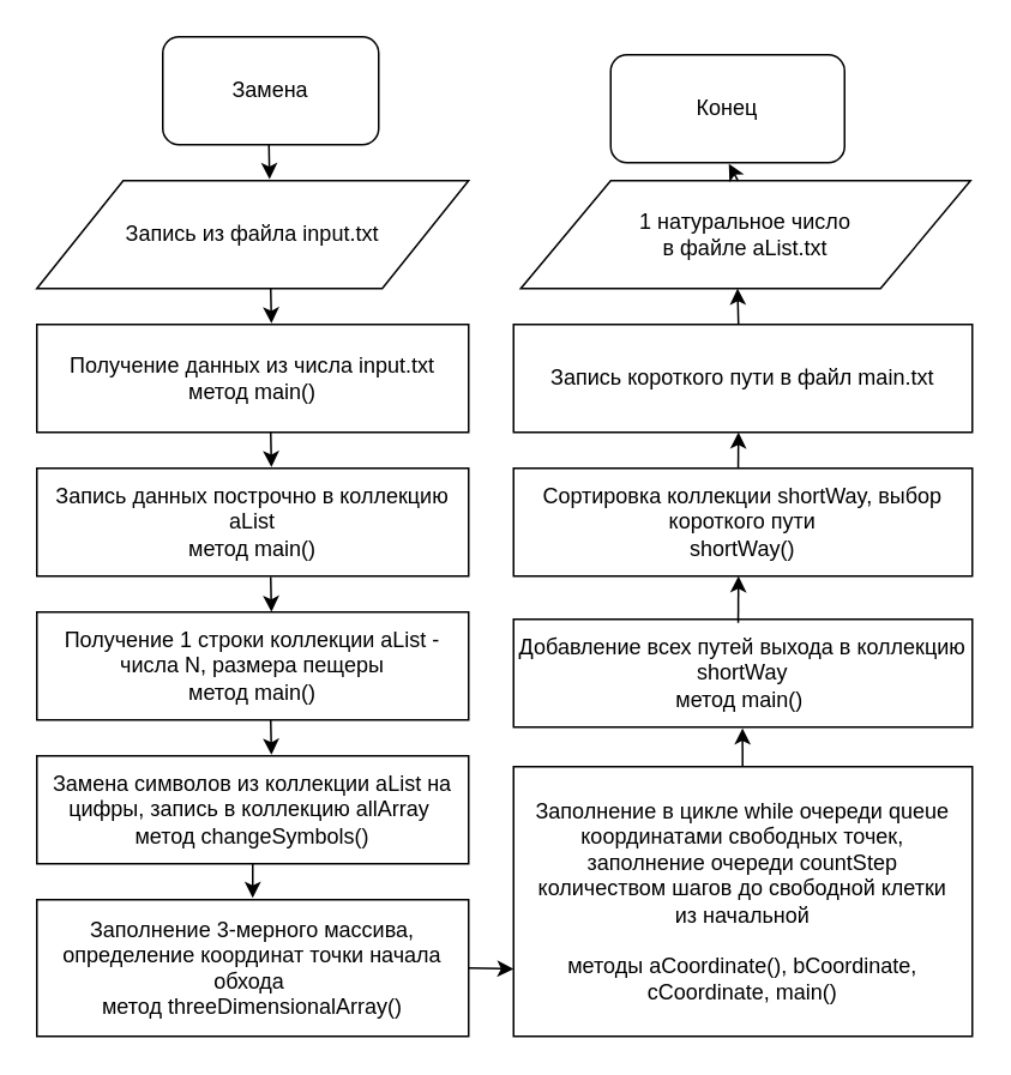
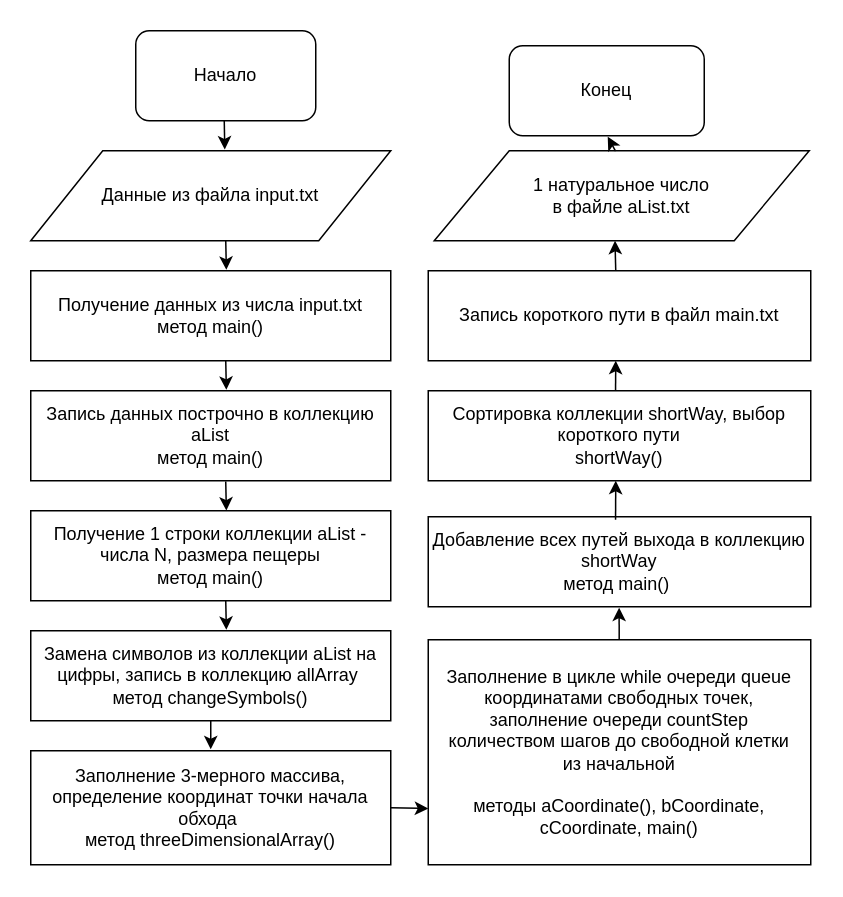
  <mxCell id="0" />
  <mxCell id="1" parent="0" />
- <mxCell id="2" value="Замена" style="rounded=1;whiteSpace=wrap;html=1;" vertex="1" parent="1"><mxGeometry x="90" y="20" width="120" height="60" as="geometry" /></mxCell>
- <mxCell id="3" value="Запись из файла input.txt" style="shape=parallelogram;perimeter=parallelogramPerimeter;whiteSpace=wrap;html=1;" vertex="1" parent="1"><mxGeometry x="20" y="100" width="240" height="60" as="geometry" /></mxCell>
+ <mxCell id="2" value="Начало" style="rounded=1;whiteSpace=wrap;html=1;" vertex="1" parent="1"><mxGeometry x="90" y="20" width="120" height="60" as="geometry" /></mxCell>
+ <mxCell id="3" value="Данные из файла input.txt" style="shape=parallelogram;perimeter=parallelogramPerimeter;whiteSpace=wrap;html=1;" vertex="1" parent="1"><mxGeometry x="20" y="100" width="240" height="60" as="geometry" /></mxCell>
  <mxCell id="4" value="Запись данных построчно в коллекцию aList&lt;br&gt;метод main()&lt;br&gt;" style="rounded=0;whiteSpace=wrap;html=1;" vertex="1" parent="1"><mxGeometry x="20" y="260" width="240" height="60" as="geometry" /></mxCell>
  <mxCell id="5" value="Получение 1 строки коллекции aList - числа N, размера пещеры&lt;br&gt;метод main()&lt;br&gt;" style="rounded=0;whiteSpace=wrap;html=1;" vertex="1" parent="1"><mxGeometry x="20" y="340" width="240" height="60" as="geometry" /></mxCell>
  <mxCell id="6" value="Замена символов из коллекции aList на цифры, запись в коллекцию allArray&amp;nbsp;&lt;br&gt;метод&amp;nbsp;&lt;span&gt;changeSymbols()&lt;/span&gt;" style="rounded=0;whiteSpace=wrap;html=1;" vertex="1" parent="1"><mxGeometry x="20" y="420" width="240" height="60" as="geometry" /></mxCell>
  <mxCell id="7" value="Заполнение 3-мерного массива, &lt;br&gt;определение координат точки начала обхода&amp;nbsp;&lt;br&gt;метод&amp;nbsp;&lt;span&gt;threeDimensionalArray&lt;/span&gt;&lt;span&gt;()&lt;/span&gt;&lt;br&gt;" style="rounded=0;whiteSpace=wrap;html=1;" vertex="1" parent="1"><mxGeometry x="20" y="500" width="240" height="76" as="geometry" /></mxCell>
  <mxCell id="8" value="Заполнение в цикле while очереди queue координатами свободных точек,&lt;br&gt;заполнение очереди countStep &lt;br&gt;количеством шагов до свободной клетки&lt;br&gt;из начальной&lt;br&gt;&lt;br&gt;методы&amp;nbsp;&lt;span&gt;aCoordinate(), b&lt;/span&gt;&lt;span&gt;Coordinate, c&lt;/span&gt;&lt;span&gt;Coordinate, main()&lt;/span&gt;" style="rounded=0;whiteSpace=wrap;html=1;" vertex="1" parent="1"><mxGeometry x="285" y="426" width="255" height="150" as="geometry" /></mxCell>
  <mxCell id="9" value="Добавление всех путей выхода в коллекцию shortWay&lt;br&gt;метод main()&amp;nbsp;" style="rounded=0;whiteSpace=wrap;html=1;" vertex="1" parent="1"><mxGeometry x="285" y="344" width="255" height="60" as="geometry" /></mxCell>
  <mxCell id="10" value="Сортировка коллекции shortWay, выбор короткого пути&lt;br&gt;shortWay()&lt;br&gt;" style="rounded=0;whiteSpace=wrap;html=1;" vertex="1" parent="1"><mxGeometry x="285" y="260" width="255" height="60" as="geometry" /></mxCell>
  <mxCell id="11" value="1 натуральное число &lt;br&gt;в файле aList.txt" style="shape=parallelogram;perimeter=parallelogramPerimeter;whiteSpace=wrap;html=1;" vertex="1" parent="1"><mxGeometry x="289" y="100" width="250" height="60" as="geometry" /></mxCell>
  <mxCell id="12" value="Конец" style="rounded=1;whiteSpace=wrap;html=1;" vertex="1" parent="1"><mxGeometry x="339" y="30" width="130" height="60" as="geometry" /></mxCell>
  <mxCell id="13" value="&lt;span&gt;Запись короткого пути в файл main.txt&lt;/span&gt;" style="rounded=0;whiteSpace=wrap;html=1;" vertex="1" parent="1"><mxGeometry x="285" y="180" width="255" height="60" as="geometry" /></mxCell>
  <mxCell id="14" value="&lt;span&gt;Получение данных из числа input.txt&lt;/span&gt;&lt;br&gt;&lt;span&gt;метод main()&lt;/span&gt;" style="rounded=0;whiteSpace=wrap;html=1;" vertex="1" parent="1"><mxGeometry x="20" y="180" width="240" height="60" as="geometry" /></mxCell>
  <mxCell id="15" value="" style="endArrow=classic;html=1;entryX=0.539;entryY=-0.013;entryDx=0;entryDy=0;entryPerimeter=0;" edge="1" parent="1" target="3"><mxGeometry width="50" height="50" relative="1" as="geometry"><mxPoint x="149" y="80" as="sourcePoint" /><mxPoint x="149" y="100" as="targetPoint" /></mxGeometry></mxCell>
  <mxCell id="16" value="" style="endArrow=classic;html=1;entryX=0.539;entryY=-0.013;entryDx=0;entryDy=0;entryPerimeter=0;" edge="1" parent="1"><mxGeometry width="50" height="50" relative="1" as="geometry"><mxPoint x="150" y="160" as="sourcePoint" /><mxPoint x="150.4" y="179.4" as="targetPoint" /></mxGeometry></mxCell>
  <mxCell id="17" value="" style="endArrow=classic;html=1;entryX=0.539;entryY=-0.013;entryDx=0;entryDy=0;entryPerimeter=0;" edge="1" parent="1"><mxGeometry width="50" height="50" relative="1" as="geometry"><mxPoint x="150" y="240" as="sourcePoint" /><mxPoint x="150.4" y="259.4" as="targetPoint" /></mxGeometry></mxCell>
  <mxCell id="18" value="" style="endArrow=classic;html=1;entryX=0.539;entryY=-0.013;entryDx=0;entryDy=0;entryPerimeter=0;" edge="1" parent="1"><mxGeometry width="50" height="50" relative="1" as="geometry"><mxPoint x="150" y="320.5" as="sourcePoint" /><mxPoint x="150.4" y="339.9" as="targetPoint" /></mxGeometry></mxCell>
  <mxCell id="19" value="" style="endArrow=classic;html=1;entryX=0.539;entryY=-0.013;entryDx=0;entryDy=0;entryPerimeter=0;" edge="1" parent="1"><mxGeometry width="50" height="50" relative="1" as="geometry"><mxPoint x="150" y="400" as="sourcePoint" /><mxPoint x="150.4" y="419.4" as="targetPoint" /></mxGeometry></mxCell>
  <mxCell id="20" value="" style="endArrow=classic;html=1;" edge="1" parent="1"><mxGeometry width="50" height="50" relative="1" as="geometry"><mxPoint x="140" y="480" as="sourcePoint" /><mxPoint x="140" y="499" as="targetPoint" /></mxGeometry></mxCell>
  <mxCell id="21" value="" style="endArrow=classic;html=1;exitX=1;exitY=0.5;exitDx=0;exitDy=0;entryX=0;entryY=0.75;entryDx=0;entryDy=0;" edge="1" parent="1" source="7" target="8"><mxGeometry width="50" height="50" relative="1" as="geometry"><mxPoint x="250" y="590" as="sourcePoint" /><mxPoint x="280" y="540" as="targetPoint" /></mxGeometry></mxCell>
  <mxCell id="22" value="" style="endArrow=classic;html=1;entryX=0.499;entryY=1.01;entryDx=0;entryDy=0;entryPerimeter=0;" edge="1" parent="1" source="8" target="9"><mxGeometry width="50" height="50" relative="1" as="geometry"><mxPoint x="412.5" y="405.289" as="sourcePoint" /><mxPoint x="413" y="410" as="targetPoint" /></mxGeometry></mxCell>
  <mxCell id="23" value="" style="endArrow=classic;html=1;" edge="1" parent="1"><mxGeometry width="50" height="50" relative="1" as="geometry"><mxPoint x="409.871" y="346" as="sourcePoint" /><mxPoint x="410" y="320" as="targetPoint" /></mxGeometry></mxCell>
  <mxCell id="24" value="" style="endArrow=classic;html=1;" edge="1" parent="1"><mxGeometry width="50" height="50" relative="1" as="geometry"><mxPoint x="409.871" y="260" as="sourcePoint" /><mxPoint x="410" y="240" as="targetPoint" /></mxGeometry></mxCell>
  <mxCell id="25" value="" style="endArrow=classic;html=1;" edge="1" parent="1"><mxGeometry width="50" height="50" relative="1" as="geometry"><mxPoint x="410" y="180" as="sourcePoint" /><mxPoint x="409.5" y="160" as="targetPoint" /></mxGeometry></mxCell>
  <mxCell id="26" value="" style="endArrow=classic;html=1;entryX=0.505;entryY=1.01;entryDx=0;entryDy=0;entryPerimeter=0;" edge="1" parent="1" target="12"><mxGeometry width="50" height="50" relative="1" as="geometry"><mxPoint x="409.871" y="100.19" as="sourcePoint" /><mxPoint x="410" y="84" as="targetPoint" /><Array as="points" /></mxGeometry></mxCell>
